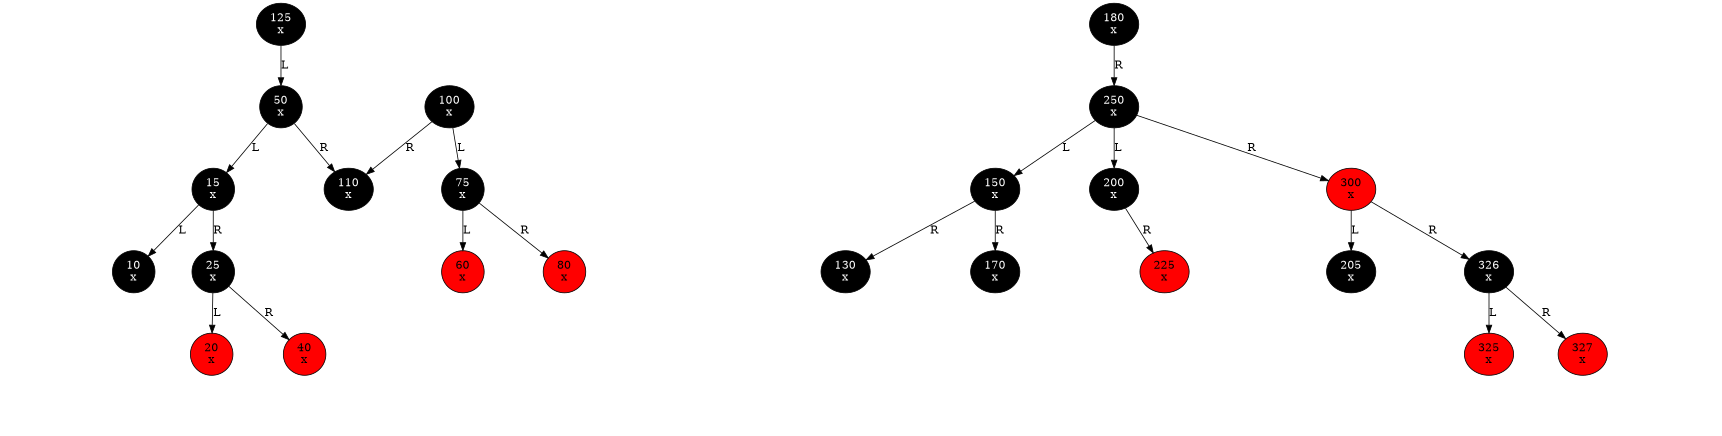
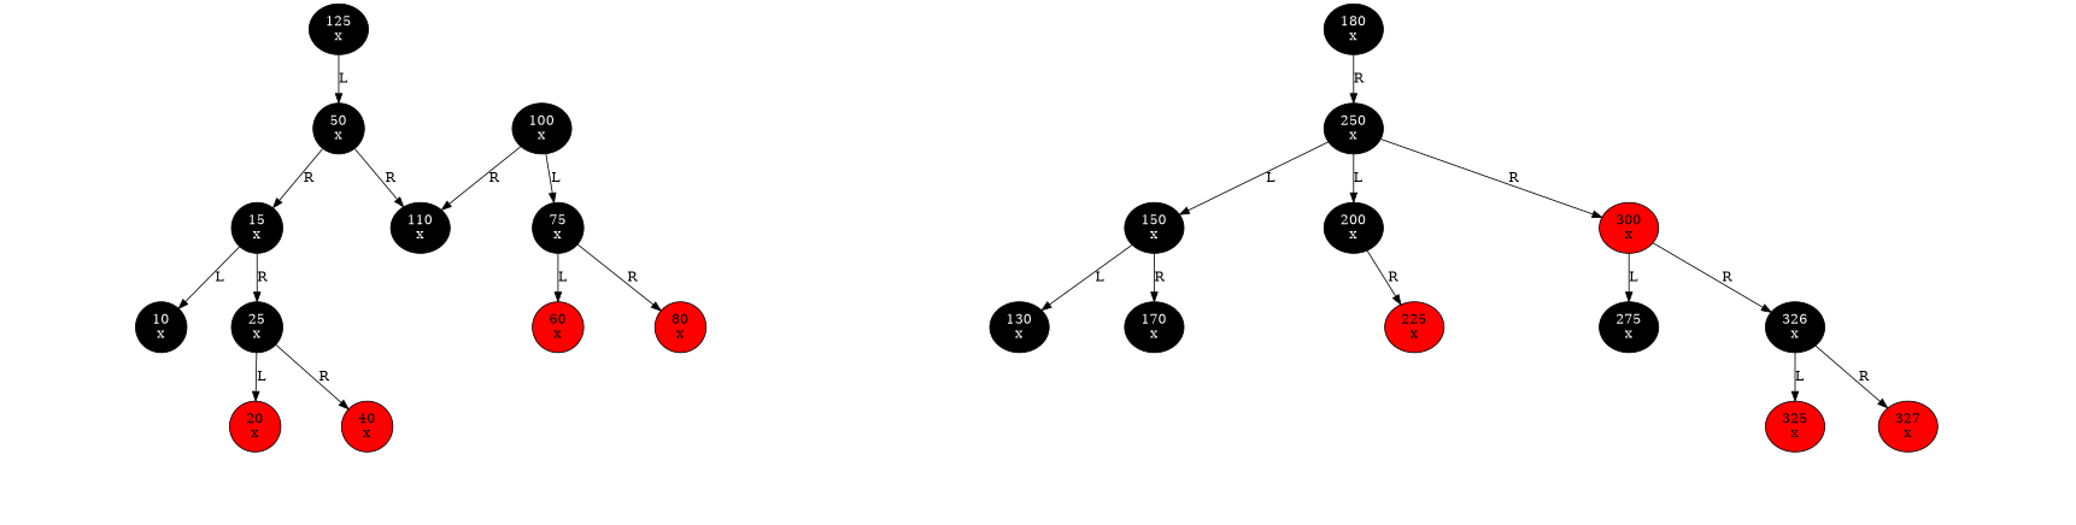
  digraph {
    node [style=invis]
    edge [style=invis]
    n1 [fillcolor=black fontcolor=white label="125\nx" style=filled]
    n2 [fillcolor=black fontcolor=white label="50\nx" style=filled]
    n3 [fillcolor=black fontcolor=white label="15\nx" style=filled]
    n4 [fillcolor=black fontcolor=white label="110\nx" style=filled]
    n5 [fillcolor=black fontcolor=white label="180\nx" style=filled]
    n6 [fillcolor=black fontcolor=white label="250\nx" style=filled]
    n7 [fillcolor=black fontcolor=white label="10\nx" style=filled]
    n8 [fillcolor=black fontcolor=white label="25\nx" style=filled]
    n9 [fillcolor=black fontcolor=white label="100\nx" style=filled]
    n10 [fillcolor=black fontcolor=white label="75\nx" style=filled]
    n11 [fillcolor=black fontcolor=white label="150\nx" style=filled]
    n12 [fillcolor=black fontcolor=white label="130\nx" style=filled]
    n13 [fillcolor=black fontcolor=white label="170\nx" style=filled]
    n14 [fillcolor=black fontcolor=white label="200\nx" style=filled]
    n15 [fillcolor=red fontcolor=black label="300\nx" style=filled]
    n16 [label=nullLeft]
    n17 [label=nullRight]
    n18 [fillcolor=red fontcolor=black label="20\nx" style=filled]
    n19 [fillcolor=red fontcolor=black label="40\nx" style=filled]
    n20 [fillcolor=red fontcolor=black label="60\nx" style=filled]
    n21 [fillcolor=red fontcolor=black label="80\nx" style=filled]
    n22 [label=nullLeft]
    n23 [label=nullRight]
    n24 [label=nullLeft]
    n25 [label=nullRight]
    n26 [label=nullLeft]
    n27 [label=nullRight]
    n28 [label=nullLeft]
    n29 [label=nullRight]
    n30 [label=nullLeft]
    n31 [label=nullRight]
    n32 [label=nullLeft]
    n33 [label=nullRight]
    n34 [label=nullLeft]
    n35 [label=nullRight]
    n36 [label=nullLeft]
    n37 [fillcolor=red fontcolor=black label="225\nx" style=filled]
-   n38 [fillcolor=black fontcolor=white label="205\nx" style=filled]
+   n38 [fillcolor=black fontcolor=white label="275\nx" style=filled]
    n39 [fillcolor=black fontcolor=white label="326\nx" style=filled]
    n40 [label=nullLeft]
    n41 [label=nullRight]
    n42 [label=nullLeft]
    n43 [label=nullRight]
    n44 [fillcolor=red fontcolor=black label="325\nx" style=filled]
    n45 [fillcolor=red fontcolor=black label="327\nx" style=filled]
    n46 [label=nullLeft]
    n47 [label=nullRight]
    n48 [label=nullLeft]
    n49 [label=nullRight]
    n1 -> n2 [label=L taildir=sw style=""]
-   n2 -> n3 [label=L taildir=sw style=""]
+   n2 -> n3 [label=R taildir=sw style=""]
    n2 -> n4 [label=R taildir=se style=""]
    n3 -> n7 [label=L taildir=sw style=""]
    n3 -> n8 [label=R taildir=se style=""]
    n4 -> n22
    n4 -> n23
    n5 -> n6 [label=R taildir=se style=""]
    n6 -> n11 [label=L taildir=sw style=""]
    n6 -> n14 [label=L taildir=sw style=""]
    n6 -> n15 [label=R taildir=se style=""]
    n7 -> n16
    n7 -> n17
    n8 -> n18 [label=L taildir=sw style=""]
    n8 -> n19 [label=R taildir=se style=""]
    n9 -> n4 [label=R taildir=se style=""]
    n9 -> n10 [label=L taildir=sw style=""]
    n10 -> n20 [label=L taildir=sw style=""]
    n10 -> n21 [label=R taildir=se style=""]
-   n11 -> n12 [label=R taildir=sw style=""]
+   n11 -> n12 [label=L taildir=sw style=""]
    n11 -> n13 [label=R taildir=se style=""]
    n12 -> n32
    n12 -> n33
    n13 -> n34
    n13 -> n35
    n14 -> n36
    n14 -> n37 [label=R taildir=se style=""]
    n15 -> n38 [label=L taildir=sw style=""]
    n15 -> n39 [label=R taildir=se style=""]
    n18 -> n24
    n18 -> n25
    n19 -> n26
    n19 -> n27
    n20 -> n28
    n20 -> n29
    n21 -> n30
    n21 -> n31
    n37 -> n40
    n37 -> n41
    n38 -> n42
    n38 -> n43
    n39 -> n44 [label=L taildir=sw style=""]
    n39 -> n45 [label=R taildir=se style=""]
    n44 -> n46
    n44 -> n47
    n45 -> n48
    n45 -> n49
  }
